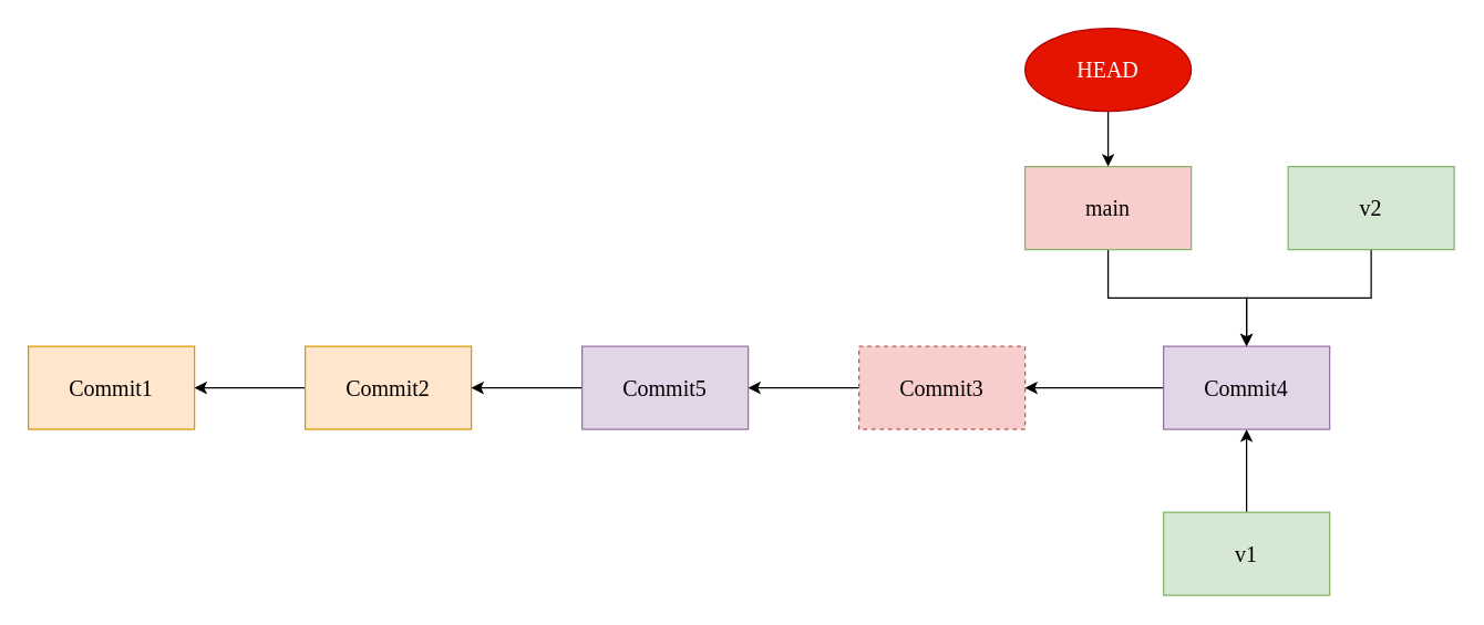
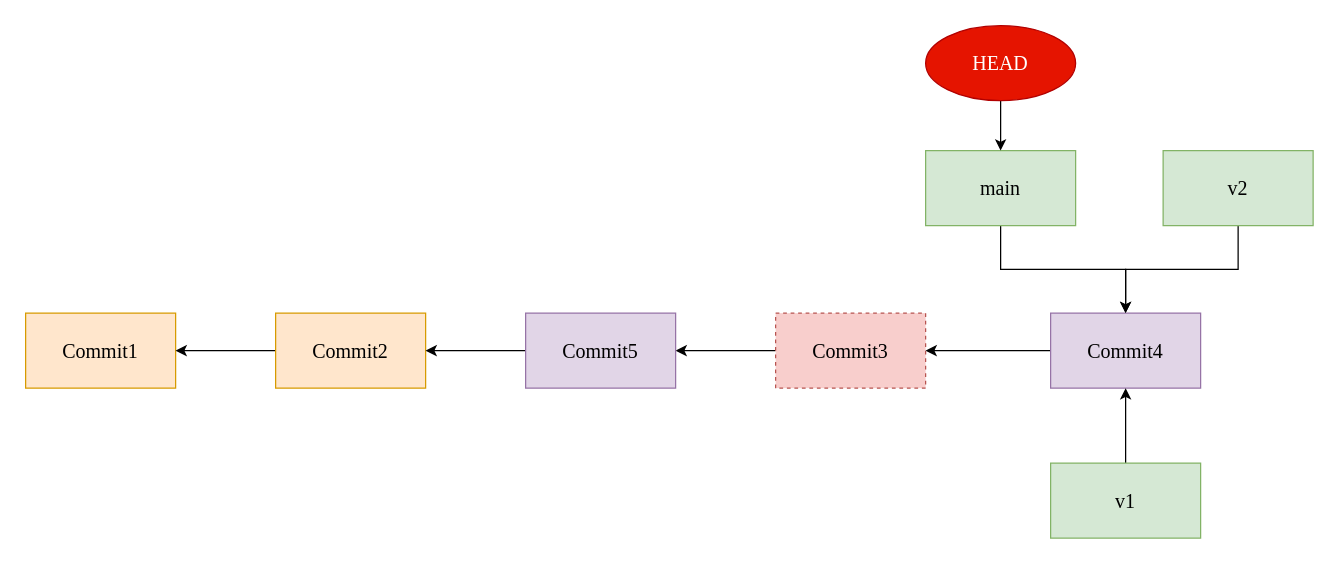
  <mxCell id="0" />
  <mxCell id="1" parent="0" />
  <mxCell id="2" value="Commit1" style="rounded=0;whiteSpace=wrap;html=1;fillColor=#ffe6cc;strokeColor=#d79b00;fontSize=16;fontFamily=Comic Sans MS;" parent="1" vertex="1"><mxGeometry x="20" y="250" width="120" height="60" as="geometry" /></mxCell>
  <mxCell id="3" value="" style="edgeStyle=orthogonalEdgeStyle;rounded=0;orthogonalLoop=1;jettySize=auto;html=1;fontSize=16;fontFamily=Comic Sans MS;" parent="1" source="4" target="2" edge="1"><mxGeometry relative="1" as="geometry" /></mxCell>
  <mxCell id="4" value="Commit2" style="rounded=0;whiteSpace=wrap;html=1;fillColor=#ffe6cc;strokeColor=#d79b00;fontSize=16;fontFamily=Comic Sans MS;" parent="1" vertex="1"><mxGeometry x="220" y="250" width="120" height="60" as="geometry" /></mxCell>
  <mxCell id="5" value="" style="edgeStyle=orthogonalEdgeStyle;rounded=0;orthogonalLoop=1;jettySize=auto;html=1;" edge="1" parent="1" source="6" target="10"><mxGeometry relative="1" as="geometry" /></mxCell>
  <mxCell id="6" value="Commit3" style="rounded=0;whiteSpace=wrap;html=1;fillColor=#f8cecc;strokeColor=#b85450;fontSize=16;fontFamily=Comic Sans MS;dashed=1;" parent="1" vertex="1"><mxGeometry x="620" y="250" width="120" height="60" as="geometry" /></mxCell>
  <mxCell id="7" value="" style="edgeStyle=orthogonalEdgeStyle;rounded=0;orthogonalLoop=1;jettySize=auto;html=1;" edge="1" parent="1" source="8" target="6"><mxGeometry relative="1" as="geometry" /></mxCell>
  <mxCell id="8" value="Commit4" style="rounded=0;whiteSpace=wrap;html=1;fillColor=#e1d5e7;strokeColor=#9673a6;fontSize=16;fontFamily=Comic Sans MS;" parent="1" vertex="1"><mxGeometry x="840" y="250" width="120" height="60" as="geometry" /></mxCell>
  <mxCell id="9" value="" style="edgeStyle=orthogonalEdgeStyle;rounded=0;orthogonalLoop=1;jettySize=auto;html=1;" edge="1" parent="1" source="10" target="4"><mxGeometry relative="1" as="geometry" /></mxCell>
  <mxCell id="10" value="Commit5" style="rounded=0;whiteSpace=wrap;html=1;fillColor=#e1d5e7;strokeColor=#9673a6;fontSize=16;fontFamily=Comic Sans MS;" parent="1" vertex="1"><mxGeometry x="420" y="250" width="120" height="60" as="geometry" /></mxCell>
  <mxCell id="11" style="edgeStyle=orthogonalEdgeStyle;rounded=0;orthogonalLoop=1;jettySize=auto;html=1;entryX=0.5;entryY=0;entryDx=0;entryDy=0;" edge="1" parent="1" source="12" target="8"><mxGeometry relative="1" as="geometry" /></mxCell>
- <mxCell id="12" value="main" style="rounded=0;whiteSpace=wrap;html=1;fillColor=#f8cecc;strokeColor=#82b366;fontSize=16;fontFamily=Comic Sans MS;" parent="1" vertex="1"><mxGeometry x="740" y="120" width="120" height="60" as="geometry" /></mxCell>
+ <mxCell id="12" value="main" style="rounded=0;whiteSpace=wrap;html=1;fillColor=#d5e8d4;strokeColor=#82b366;fontSize=16;fontFamily=Comic Sans MS;" parent="1" vertex="1"><mxGeometry x="740" y="120" width="120" height="60" as="geometry" /></mxCell>
  <mxCell id="13" value="" style="edgeStyle=orthogonalEdgeStyle;rounded=0;orthogonalLoop=1;jettySize=auto;html=1;" edge="1" parent="1" source="14" target="8"><mxGeometry relative="1" as="geometry" /></mxCell>
  <mxCell id="14" value="v2" style="rounded=0;whiteSpace=wrap;html=1;fillColor=#d5e8d4;strokeColor=#82b366;fontSize=16;fontFamily=Comic Sans MS;" parent="1" vertex="1"><mxGeometry x="930" y="120" width="120" height="60" as="geometry" /></mxCell>
  <mxCell id="15" value="" style="edgeStyle=orthogonalEdgeStyle;rounded=0;orthogonalLoop=1;jettySize=auto;html=1;" edge="1" parent="1" source="16" target="12"><mxGeometry relative="1" as="geometry" /></mxCell>
  <mxCell id="16" value="HEAD" style="ellipse;whiteSpace=wrap;html=1;fillColor=#e51400;fontColor=#ffffff;strokeColor=#B20000;fontSize=16;fontFamily=Comic Sans MS;" parent="1" vertex="1"><mxGeometry x="740" y="20" width="120" height="60" as="geometry" /></mxCell>
  <mxCell id="17" value="" style="edgeStyle=orthogonalEdgeStyle;rounded=0;orthogonalLoop=1;jettySize=auto;html=1;" edge="1" parent="1" source="18" target="8"><mxGeometry relative="1" as="geometry" /></mxCell>
  <mxCell id="18" value="v1" style="rounded=0;whiteSpace=wrap;html=1;fillColor=#d5e8d4;strokeColor=#82b366;fontSize=16;fontFamily=Comic Sans MS;" vertex="1" parent="1"><mxGeometry x="840" y="370" width="120" height="60" as="geometry" /></mxCell>
